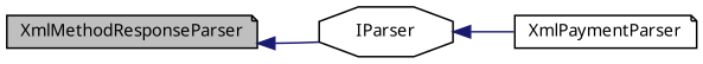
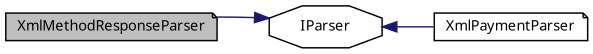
  digraph {
    rankdir=LR
    node [color=black fontname="FreeSans.ttf" fontsize=10 shape=note]
    edge [color=midnightblue dir=back fontname="FreeSans.ttf" fontsize=10 labelfontname="FreeSans.ttf" labelfontsize=10 style=solid]
    n1 [fillcolor=grey75 fontcolor=black height=0.2 label=XmlMethodResponseParser style=filled width=0.4]
    n2 [height=0.2 label=XmlPaymentParser width=0.4]
    n3 [height=0.2 label=IParser shape=octagon width=0.4]
-   n1 -> n3
+   n3 -> n1
    n3 -> n2
  }
